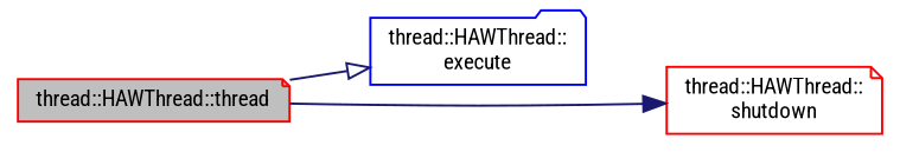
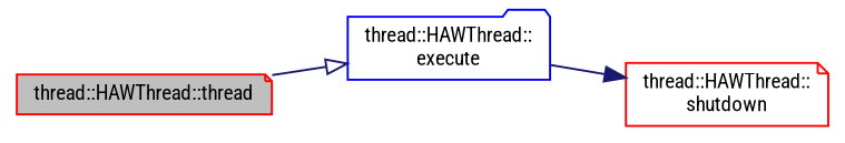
  digraph {
    fontname="Roboto Condensed"
    rankdir=LR
    node [color=red fillcolor=white fontname="Roboto Condensed" fontsize=10 shape=note style=filled]
    edge [color=midnightblue fontname="Roboto Condensed" fontsize=10 labelfontname=Helvetica labelfontsize=10 style=solid]
    n1 [fillcolor=grey75 fontcolor=black height=0.2 label="thread::HAWThread::thread" width=0.4]
    n2 [color=blue height=0.2 label="thread::HAWThread::\lexecute" shape=folder width=0.4]
    n3 [height=0.2 label="thread::HAWThread::\lshutdown" width=0.4]
    n1 -> n2 [arrowhead=onormal]
-   n1 -> n3 [arrowhead=normal]
+   n2 -> n3 [arrowhead=normal]
  }
